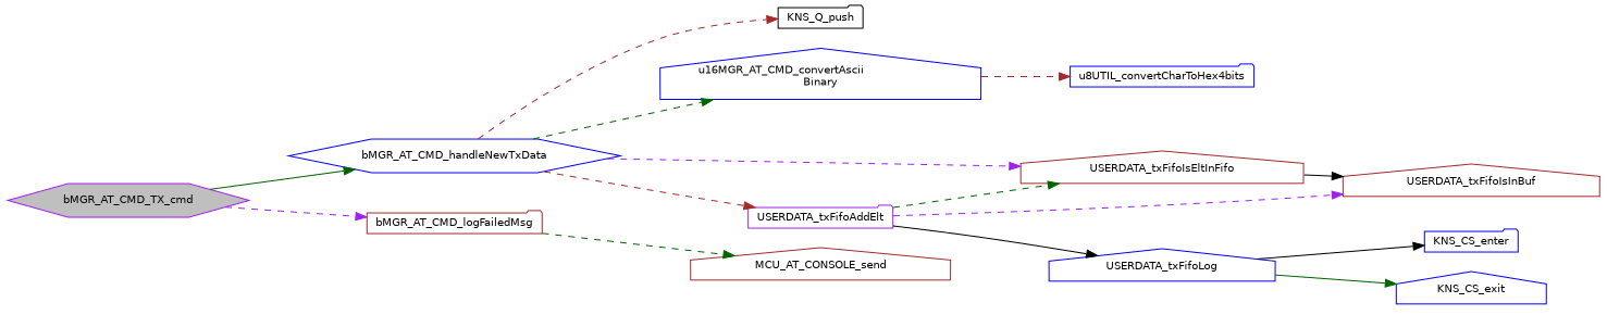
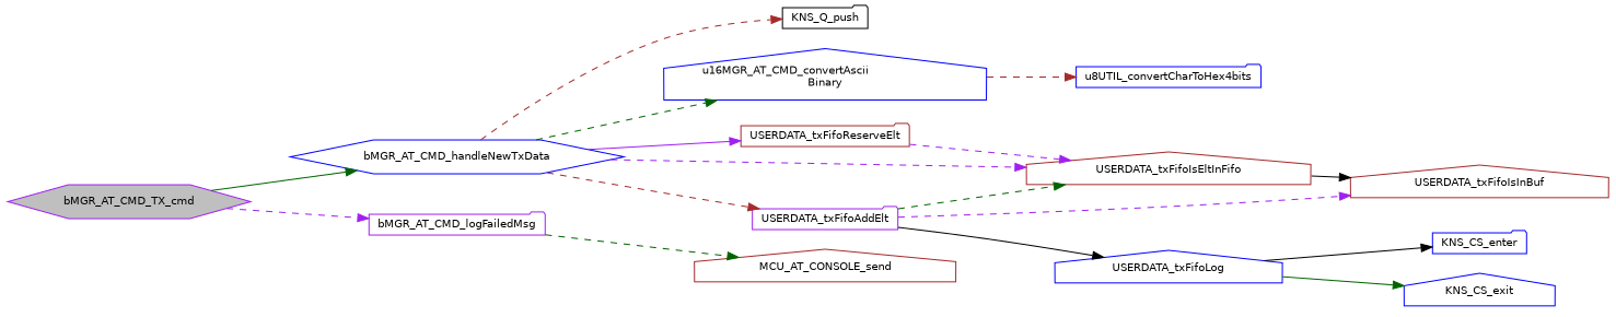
  digraph {
    rankdir=LR
    node [color=blue fillcolor=white fontname=Helvetica fontsize=10 shape=folder style=filled]
    edge [color=darkgreen fontname=Helvetica fontsize=10 labelfontname=Helvetica labelfontsize=10 style=dashed]
    n1 [color=purple fillcolor=grey75 fontcolor=black height=0.2 label=bMGR_AT_CMD_TX_cmd shape=hexagon width=0.4]
    n2 [height=0.2 label=bMGR_AT_CMD_handleNewTxData shape=hexagon width=0.4]
-   n3 [color=brown height=0.2 label=bMGR_AT_CMD_logFailedMsg width=0.4]
+   n3 [color=purple height=0.2 label=bMGR_AT_CMD_logFailedMsg width=0.4]
    n4 [color=black height=0.2 label=KNS_Q_push width=0.4]
    n5 [height=0.2 label="u16MGR_AT_CMD_convertAscii\lBinary" shape=house width=0.4]
    n6 [color=purple height=0.2 label=USERDATA_txFifoAddElt width=0.4]
+   n7 [color=brown height=0.2 label=USERDATA_txFifoReserveElt width=0.4]
    n8 [color=brown height=0.2 label=USERDATA_txFifoIsEltInFifo shape=house width=0.4]
    n9 [color=brown height=0.2 label=MCU_AT_CONSOLE_send shape=house width=0.4]
    n10 [height=0.2 label=u8UTIL_convertCharToHex4bits width=0.4]
    n11 [color=brown height=0.2 label=USERDATA_txFifoIsInBuf shape=house width=0.4]
    n12 [height=0.2 label=USERDATA_txFifoLog shape=house width=0.4]
    n13 [height=0.2 label=KNS_CS_enter width=0.4]
    n14 [height=0.2 label=KNS_CS_exit shape=house width=0.4]
    n1 -> n2 [style=solid]
    n1 -> n3 [color=purple]
    n2 -> n4 [color=brown]
    n2 -> n5
    n2 -> n6 [color=brown]
+   n2 -> n7 [color=purple style=solid]
    n2 -> n8 [color=purple]
    n3 -> n9
    n5 -> n10 [color=brown]
    n6 -> n8
    n6 -> n11 [color=purple]
    n6 -> n12 [color=black style=solid]
+   n7 -> n8 [color=purple]
    n8 -> n11 [color=black style=solid]
    n12 -> n13 [color=black style=solid]
    n12 -> n14 [style=solid]
  }
